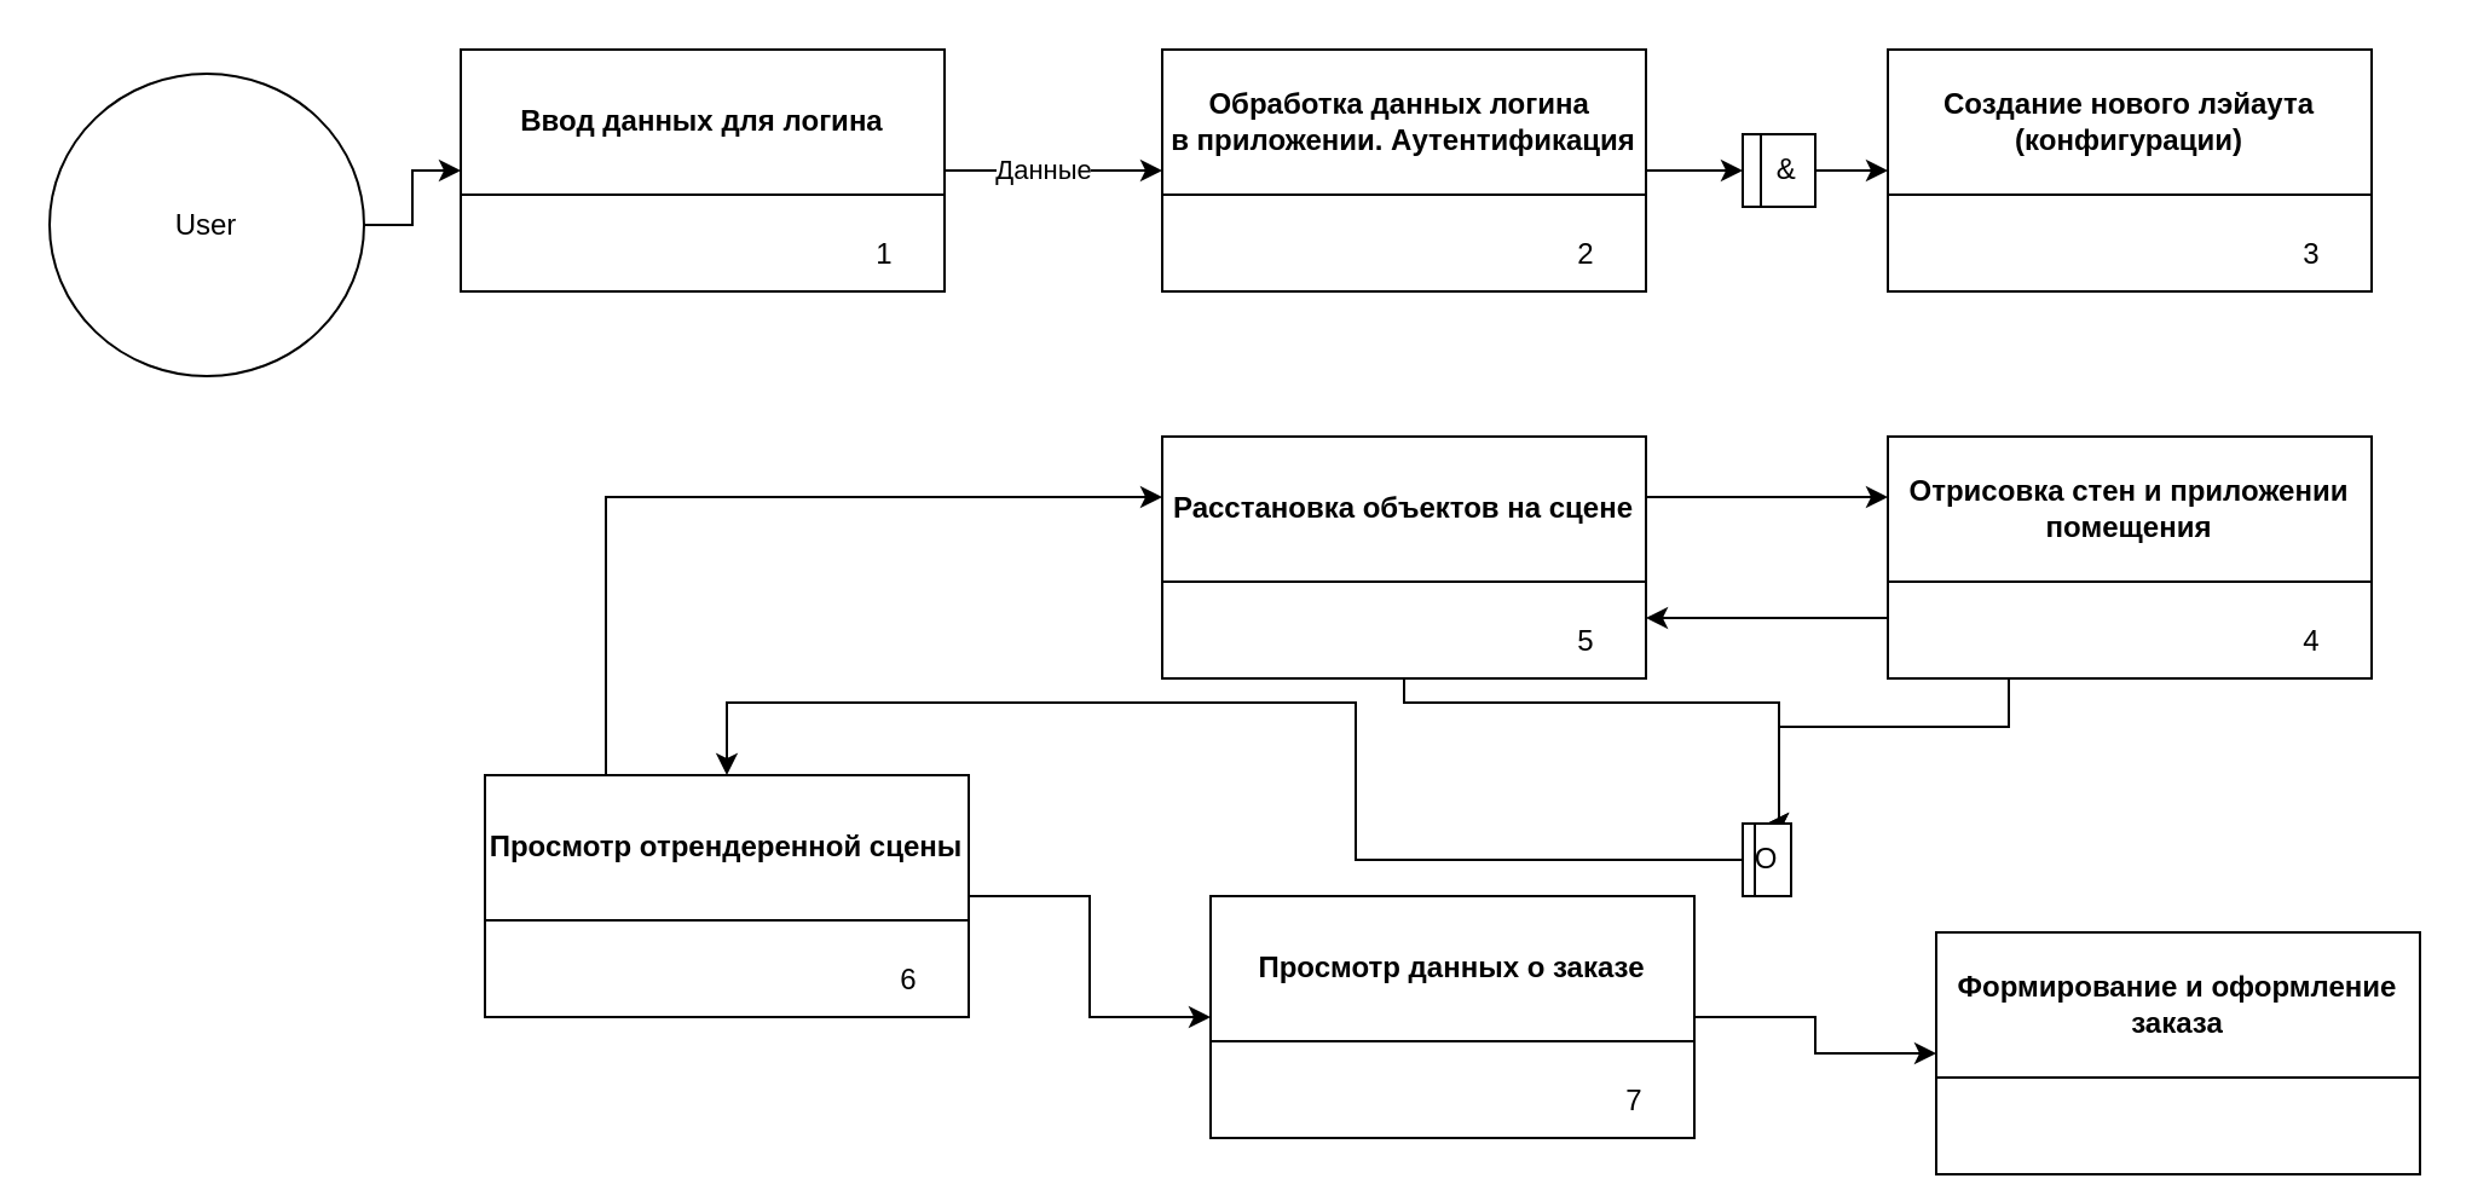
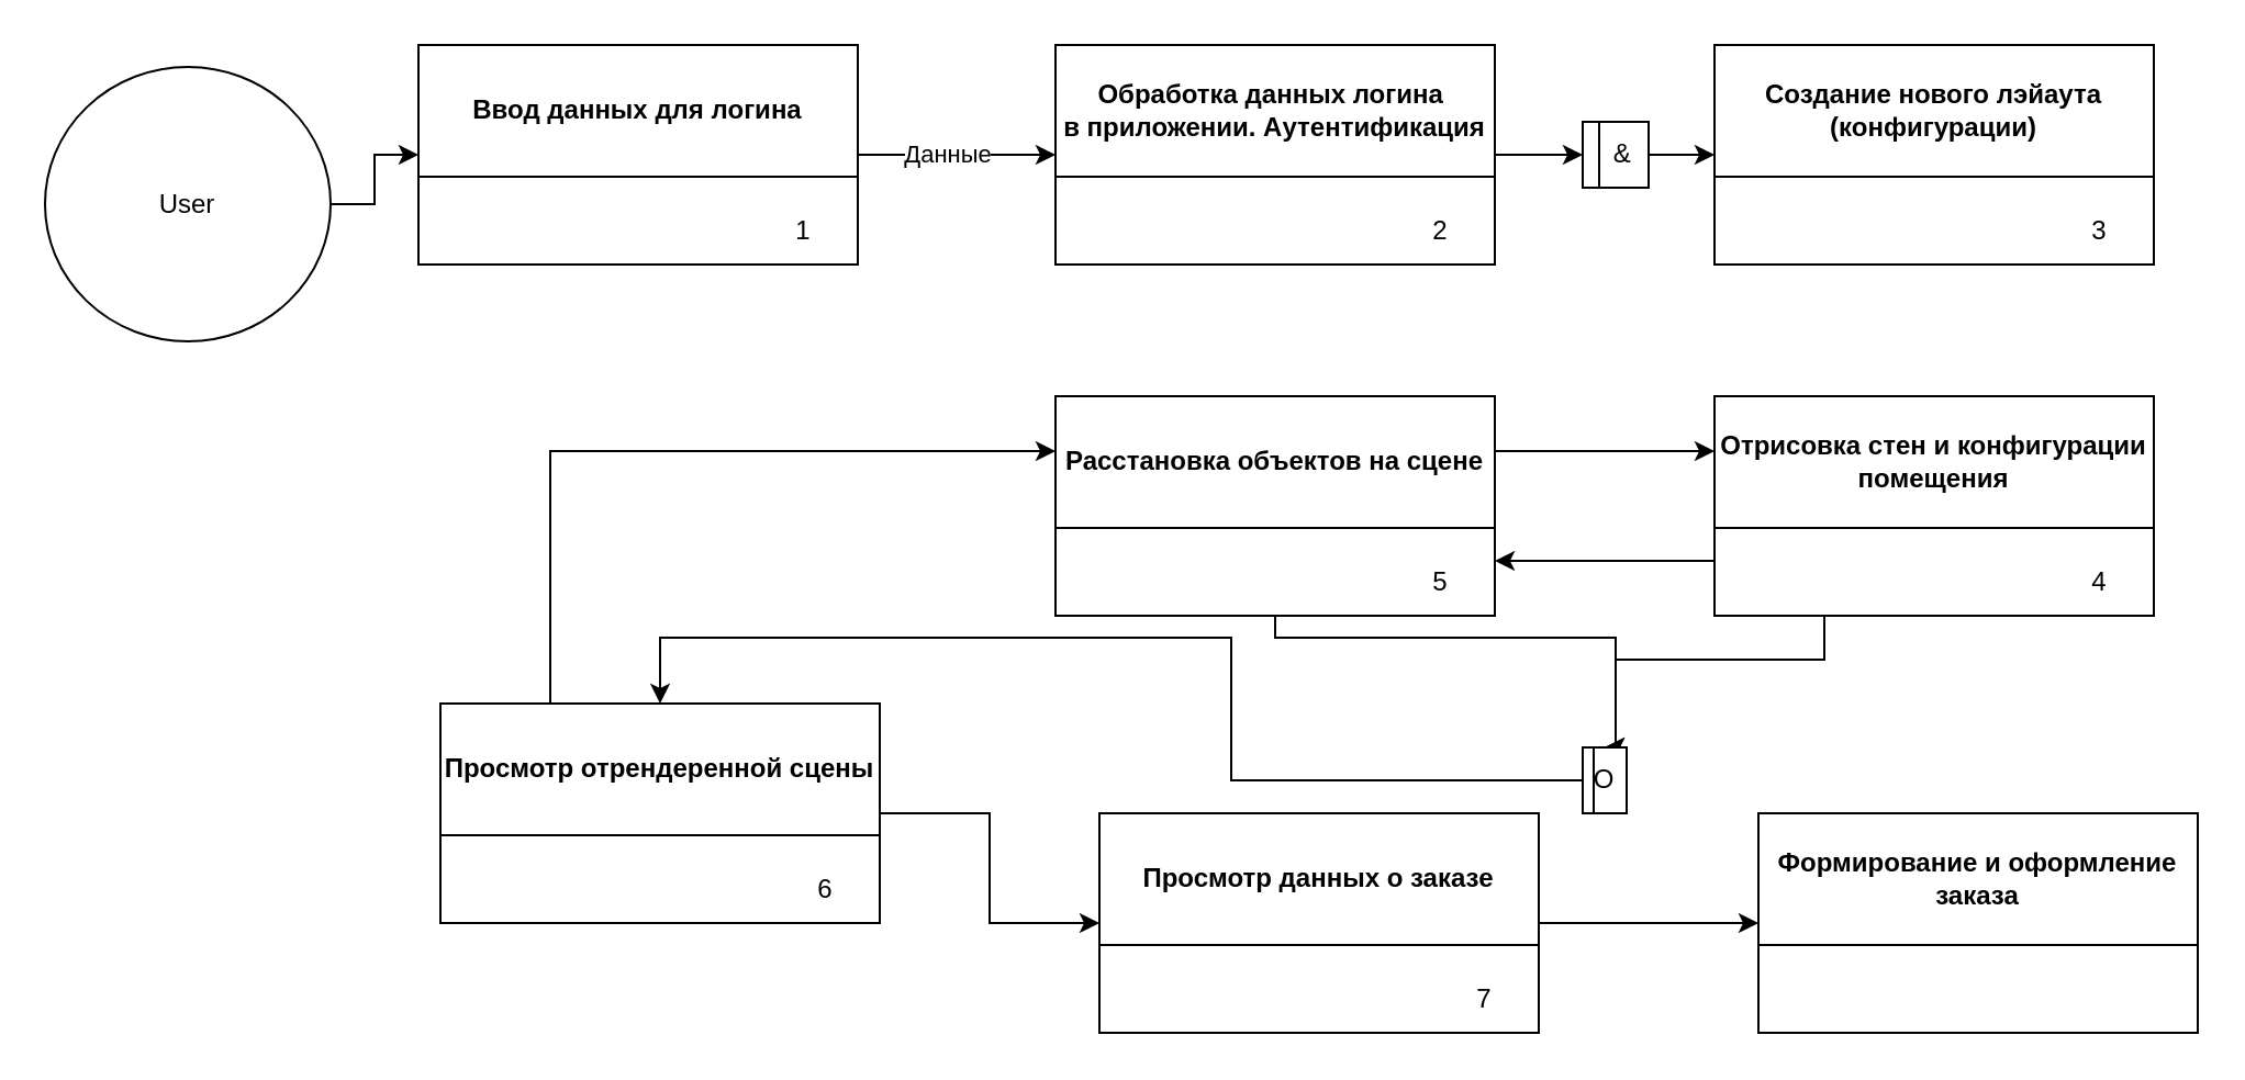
  <mxCell id="0" />
  <mxCell id="1" parent="0" />
  <mxCell id="2" style="edgeStyle=orthogonalEdgeStyle;rounded=0;orthogonalLoop=1;jettySize=auto;html=1;entryX=0;entryY=0.5;entryDx=0;entryDy=0;" edge="1" parent="1" source="4" target="7"><mxGeometry relative="1" as="geometry" /></mxCell>
  <mxCell id="3" value="Данные" style="edgeLabel;html=1;align=center;verticalAlign=middle;resizable=0;points=[];" vertex="1" connectable="0" parent="2"><mxGeometry x="-0.164" y="-3" relative="1" as="geometry"><mxPoint x="2" y="-4" as="offset" /></mxGeometry></mxCell>
  <mxCell id="4" value="Ввод данных для логина" style="swimlane;whiteSpace=wrap;html=1;startSize=60;" vertex="1" parent="1"><mxGeometry x="190" y="20" width="200" height="100" as="geometry" /></mxCell>
  <mxCell id="5" value="1" style="text;html=1;align=center;verticalAlign=middle;resizable=0;points=[];autosize=1;strokeColor=none;fillColor=none;" vertex="1" parent="4"><mxGeometry x="160" y="70" width="30" height="30" as="geometry" /></mxCell>
  <mxCell id="6" style="edgeStyle=orthogonalEdgeStyle;rounded=0;orthogonalLoop=1;jettySize=auto;html=1;exitX=1;exitY=0.5;exitDx=0;exitDy=0;entryX=0;entryY=0.5;entryDx=0;entryDy=0;" edge="1" parent="1" source="7" target="10"><mxGeometry relative="1" as="geometry" /></mxCell>
  <mxCell id="7" value="Обработка данных логина&amp;nbsp;&lt;br&gt;в приложении. Аутентификация" style="swimlane;whiteSpace=wrap;html=1;startSize=60;" vertex="1" parent="1"><mxGeometry x="480" y="20" width="200" height="100" as="geometry" /></mxCell>
  <mxCell id="8" value="2" style="text;html=1;align=center;verticalAlign=middle;resizable=0;points=[];autosize=1;strokeColor=none;fillColor=none;" vertex="1" parent="7"><mxGeometry x="160" y="70" width="30" height="30" as="geometry" /></mxCell>
  <mxCell id="9" style="edgeStyle=orthogonalEdgeStyle;rounded=0;orthogonalLoop=1;jettySize=auto;html=1;entryX=0;entryY=0.5;entryDx=0;entryDy=0;" edge="1" parent="1" source="10" target="12"><mxGeometry relative="1" as="geometry" /></mxCell>
  <mxCell id="10" value="&amp;nbsp; &amp;amp;" style="rounded=0;whiteSpace=wrap;html=1;" vertex="1" parent="1"><mxGeometry x="720" y="55" width="30" height="30" as="geometry" /></mxCell>
  <mxCell id="11" value="" style="endArrow=none;html=1;rounded=0;entryX=0.25;entryY=0;entryDx=0;entryDy=0;exitX=0.25;exitY=1;exitDx=0;exitDy=0;" edge="1" parent="1" source="10" target="10"><mxGeometry width="50" height="50" relative="1" as="geometry"><mxPoint x="680" y="20" as="sourcePoint" /><mxPoint x="730" y="-30" as="targetPoint" /></mxGeometry></mxCell>
  <mxCell id="12" value="Создание нового лэйаута (конфигурации)" style="swimlane;whiteSpace=wrap;html=1;startSize=60;" vertex="1" parent="1"><mxGeometry x="780" y="20" width="200" height="100" as="geometry" /></mxCell>
  <mxCell id="13" value="3" style="text;html=1;align=center;verticalAlign=middle;resizable=0;points=[];autosize=1;strokeColor=none;fillColor=none;" vertex="1" parent="12"><mxGeometry x="160" y="70" width="30" height="30" as="geometry" /></mxCell>
  <mxCell id="14" style="edgeStyle=orthogonalEdgeStyle;rounded=0;orthogonalLoop=1;jettySize=auto;html=1;exitX=0;exitY=0.75;exitDx=0;exitDy=0;entryX=1;entryY=0.75;entryDx=0;entryDy=0;" edge="1" parent="1" source="15" target="19"><mxGeometry relative="1" as="geometry" /></mxCell>
- <mxCell id="15" value="Отрисовка стен и приложении помещения" style="swimlane;whiteSpace=wrap;html=1;startSize=60;" vertex="1" parent="1"><mxGeometry x="780" y="180" width="200" height="100" as="geometry" /></mxCell>
+ <mxCell id="15" value="Отрисовка стен и конфигурации помещения" style="swimlane;whiteSpace=wrap;html=1;startSize=60;" vertex="1" parent="1"><mxGeometry x="780" y="180" width="200" height="100" as="geometry" /></mxCell>
  <mxCell id="16" value="4" style="text;html=1;align=center;verticalAlign=middle;resizable=0;points=[];autosize=1;strokeColor=none;fillColor=none;" vertex="1" parent="15"><mxGeometry x="160" y="70" width="30" height="30" as="geometry" /></mxCell>
  <mxCell id="17" style="edgeStyle=orthogonalEdgeStyle;rounded=0;orthogonalLoop=1;jettySize=auto;html=1;exitX=1;exitY=0.25;exitDx=0;exitDy=0;entryX=0;entryY=0.25;entryDx=0;entryDy=0;" edge="1" parent="1" source="19" target="15"><mxGeometry relative="1" as="geometry" /></mxCell>
  <mxCell id="18" style="edgeStyle=orthogonalEdgeStyle;rounded=0;orthogonalLoop=1;jettySize=auto;html=1;entryX=0.5;entryY=0;entryDx=0;entryDy=0;" edge="1" parent="1" source="19" target="27"><mxGeometry relative="1" as="geometry"><mxPoint x="735" y="390" as="targetPoint" /><Array as="points"><mxPoint x="580" y="290" /><mxPoint x="735" y="290" /></Array></mxGeometry></mxCell>
  <mxCell id="19" value="Расстановка объектов на сцене" style="swimlane;whiteSpace=wrap;html=1;startSize=60;" vertex="1" parent="1"><mxGeometry x="480" y="180" width="200" height="100" as="geometry" /></mxCell>
  <mxCell id="20" value="5" style="text;html=1;align=center;verticalAlign=middle;resizable=0;points=[];autosize=1;strokeColor=none;fillColor=none;" vertex="1" parent="19"><mxGeometry x="160" y="70" width="30" height="30" as="geometry" /></mxCell>
  <mxCell id="21" style="edgeStyle=orthogonalEdgeStyle;rounded=0;orthogonalLoop=1;jettySize=auto;html=1;exitX=0.25;exitY=0;exitDx=0;exitDy=0;entryX=0;entryY=0.25;entryDx=0;entryDy=0;" edge="1" parent="1" source="23" target="19"><mxGeometry relative="1" as="geometry" /></mxCell>
  <mxCell id="22" style="edgeStyle=orthogonalEdgeStyle;rounded=0;orthogonalLoop=1;jettySize=auto;html=1;entryX=0;entryY=0.5;entryDx=0;entryDy=0;" edge="1" parent="1" source="23" target="30"><mxGeometry relative="1" as="geometry" /></mxCell>
  <mxCell id="23" value="Просмотр отрендеренной сцены" style="swimlane;whiteSpace=wrap;html=1;startSize=60;" vertex="1" parent="1"><mxGeometry x="200" y="320" width="200" height="100" as="geometry" /></mxCell>
  <mxCell id="24" value="6" style="text;html=1;align=center;verticalAlign=middle;resizable=0;points=[];autosize=1;strokeColor=none;fillColor=none;" vertex="1" parent="23"><mxGeometry x="160" y="70" width="30" height="30" as="geometry" /></mxCell>
  <mxCell id="25" style="edgeStyle=orthogonalEdgeStyle;rounded=0;orthogonalLoop=1;jettySize=auto;html=1;exitX=0.25;exitY=1;exitDx=0;exitDy=0;entryX=0.5;entryY=0;entryDx=0;entryDy=0;" edge="1" parent="1" source="15" target="27"><mxGeometry relative="1" as="geometry"><mxPoint x="690" y="215" as="sourcePoint" /><mxPoint x="740" y="390" as="targetPoint" /><Array as="points"><mxPoint x="830" y="300" /><mxPoint x="735" y="300" /></Array></mxGeometry></mxCell>
  <mxCell id="26" style="edgeStyle=orthogonalEdgeStyle;rounded=0;orthogonalLoop=1;jettySize=auto;html=1;exitX=0.5;exitY=1;exitDx=0;exitDy=0;entryX=0.5;entryY=0;entryDx=0;entryDy=0;" edge="1" parent="1" source="27" target="23"><mxGeometry relative="1" as="geometry"><Array as="points"><mxPoint x="735" y="355" /><mxPoint x="560" y="355" /><mxPoint x="560" y="290" /><mxPoint x="300" y="290" /></Array></mxGeometry></mxCell>
  <mxCell id="27" value="O" style="rounded=0;whiteSpace=wrap;html=1;" vertex="1" parent="1"><mxGeometry x="720" y="340" width="20" height="30" as="geometry" /></mxCell>
  <mxCell id="28" value="" style="endArrow=none;html=1;rounded=0;entryX=0.25;entryY=0;entryDx=0;entryDy=0;exitX=0.25;exitY=1;exitDx=0;exitDy=0;" edge="1" parent="1" source="27" target="27"><mxGeometry width="50" height="50" relative="1" as="geometry"><mxPoint x="680" y="365" as="sourcePoint" /><mxPoint x="730" y="315" as="targetPoint" /></mxGeometry></mxCell>
  <mxCell id="29" style="edgeStyle=orthogonalEdgeStyle;rounded=0;orthogonalLoop=1;jettySize=auto;html=1;entryX=0;entryY=0.5;entryDx=0;entryDy=0;" edge="1" parent="1" source="30" target="32"><mxGeometry relative="1" as="geometry" /></mxCell>
  <mxCell id="30" value="Просмотр данных о заказе" style="swimlane;whiteSpace=wrap;html=1;startSize=60;" vertex="1" parent="1"><mxGeometry x="500" y="370" width="200" height="100" as="geometry" /></mxCell>
  <mxCell id="31" value="7" style="text;html=1;align=center;verticalAlign=middle;resizable=0;points=[];autosize=1;strokeColor=none;fillColor=none;" vertex="1" parent="30"><mxGeometry x="160" y="70" width="30" height="30" as="geometry" /></mxCell>
- <mxCell id="32" value="Формирование и оформление заказа" style="swimlane;whiteSpace=wrap;html=1;startSize=60;" vertex="1" parent="1"><mxGeometry x="800" y="385" width="200" height="100" as="geometry" /></mxCell>
+ <mxCell id="32" value="Формирование и оформление заказа" style="swimlane;whiteSpace=wrap;html=1;startSize=60;" vertex="1" parent="1"><mxGeometry x="800" y="370" width="200" height="100" as="geometry" /></mxCell>
  <mxCell id="33" style="edgeStyle=orthogonalEdgeStyle;rounded=0;orthogonalLoop=1;jettySize=auto;html=1;entryX=0;entryY=0.5;entryDx=0;entryDy=0;" edge="1" parent="1" source="34" target="4"><mxGeometry relative="1" as="geometry" /></mxCell>
  <mxCell id="34" value="User" style="ellipse;whiteSpace=wrap;html=1;aspect=fixed;" vertex="1" parent="1"><mxGeometry x="20" y="30" width="130" height="125" as="geometry" /></mxCell>
